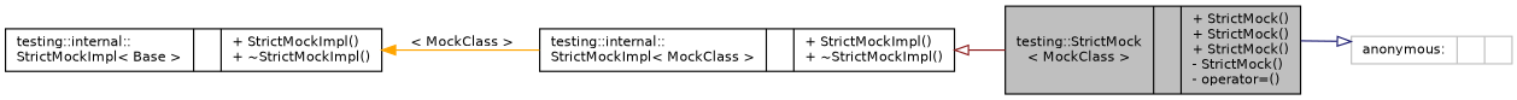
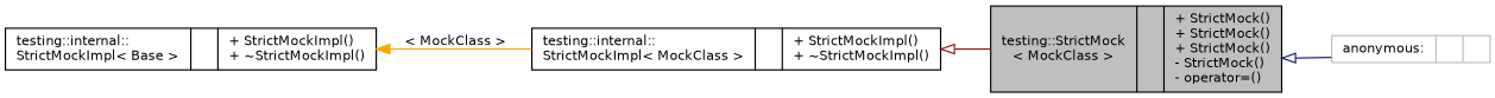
  digraph {
    rankdir=LR
    node [color=black fontname=Helvetica fontsize=10 shape=record]
    edge [arrowtail=onormal dir=back fontname=Helvetica fontsize=10 labelfontname=Helvetica labelfontsize=10 style=solid]
    n1 [fillcolor=grey75 fontcolor=black height=0.2 label="{testing::StrictMock\l\< MockClass \>\n||+ StrictMock()\l+ StrictMock()\l+ StrictMock()\l- StrictMock()\l- operator=()\l}" style=filled width=0.4]
    n2 [height=0.2 label="{testing::internal::\lStrictMockImpl\< MockClass \>\n||+ StrictMockImpl()\l+ ~StrictMockImpl()\l}" width=0.4]
    n3 [height=0.2 label="{testing::internal::\lStrictMockImpl\< Base \>\n||+ StrictMockImpl()\l+ ~StrictMockImpl()\l}" width=0.4]
    n4 [color=grey75 height=0.2 label="{anonymous:\n||}" width=0.4]
    n2 -> n1 [color=firebrick4]
    n3 -> n2 [color=orange label=" \< MockClass \>" arrowtail=""]
-   n4 -> n1 [color=midnightblue]
+   n1 -> n4 [color=midnightblue]
  }
